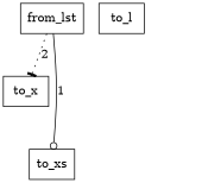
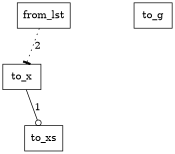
  digraph {
    rankdir=TB
    node [fillcolor=white shape=box style=filled]
    n1 [label=<from_lst>]
    n2 [label=<to_x>]
    n3 [label=<to_xs>]
-   n4 [label=<to_l>]
+   n5 [label=<to_g>]
    n1 -> n2 [arrowhead=tee label=2 style=dotted]
-   n1 -> n3 [arrowhead=odot label=1 style=solid]
+   n2 -> n3 [arrowhead=odot label=1 style=solid]
  }
